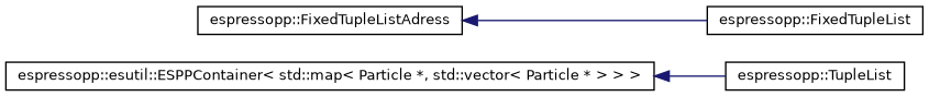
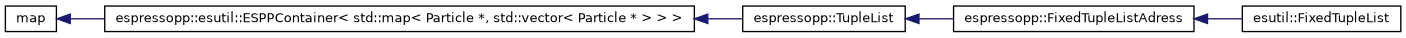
  digraph {
    rankdir=LR
    node [color=black fillcolor=white fontname=Helvetica fontsize=10 shape=record style=filled]
    edge [color=midnightblue dir=back fontname=Helvetica fontsize=10 labelfontname=Helvetica labelfontsize=10 style=solid]
+   n1 [height=0.2 label=map width=0.4]
    n2 [height=0.2 label="espressopp::esutil::ESPPContainer\< std::map\< Particle *, std::vector\< Particle * \> \> \>" width=0.4]
    n3 [height=0.2 label="espressopp::TupleList" width=0.4]
    n4 [height=0.2 label="espressopp::FixedTupleListAdress" width=0.4]
-   n5 [height=0.2 label="espressopp::FixedTupleList" width=0.4]
+   n5 [height=0.2 label="esutil::FixedTupleList" width=0.4]
+   n1 -> n2
    n2 -> n3
+   n3 -> n4
    n4 -> n5
  }
